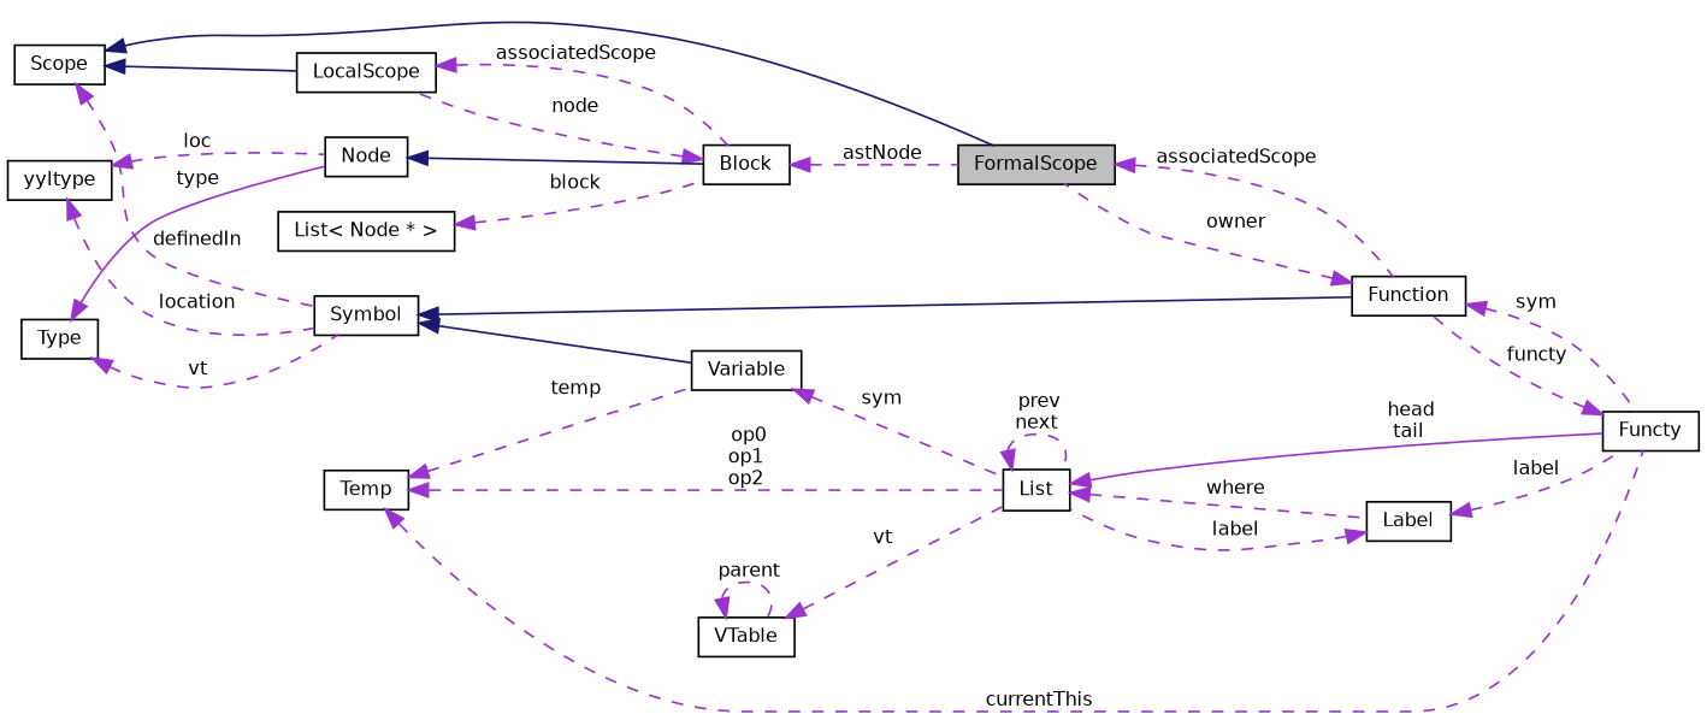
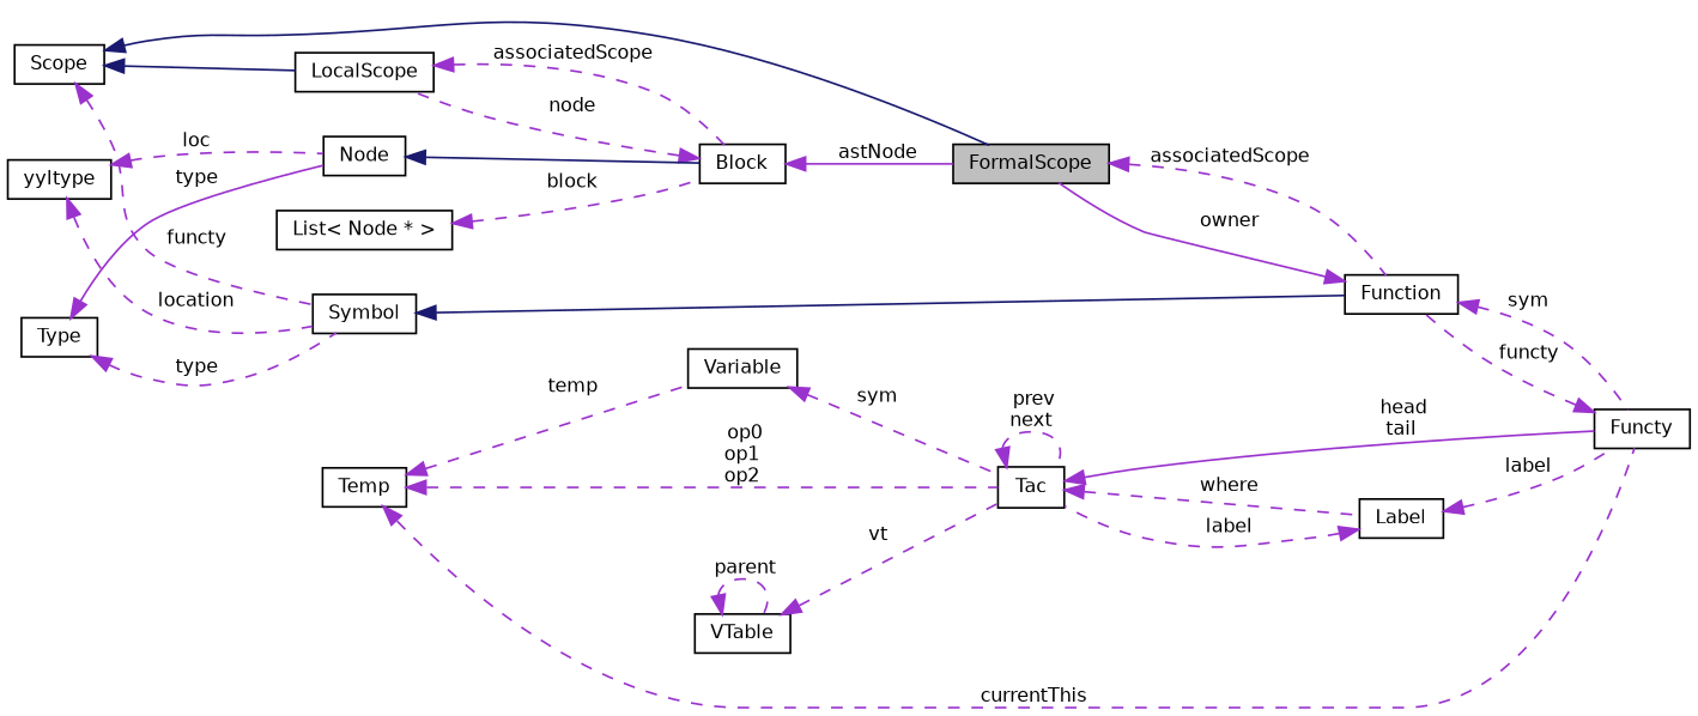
  digraph {
    rankdir=LR
    node [color=black fillcolor=white fontname=Helvetica fontsize=10 shape=record style=filled]
    edge [color=darkorchid3 dir=back fontname=Helvetica fontsize=10 labelfontname=Helvetica labelfontsize=10 style=dashed]
    n1 [fillcolor=grey75 fontcolor=black height=0.2 label=FormalScope width=0.4]
    n2 [height=0.2 label=Function width=0.4]
    n3 [height=0.2 label=Functy width=0.4]
    n4 [height=0.2 label=Scope width=0.4]
    n5 [height=0.2 label=LocalScope width=0.4]
    n6 [height=0.2 label=Symbol width=0.4]
    n7 [height=0.2 label=Block width=0.4]
    n8 [height=0.2 label=Variable width=0.4]
    n9 [height=0.2 label="Node" width=0.4]
    n10 [height=0.2 label=yyltype width=0.4]
    n11 [height=0.2 label=Type width=0.4]
    n12 [height=0.2 label="List\< Node * \>" width=0.4]
-   n13 [height=0.2 label=List width=0.4]
+   n13 [height=0.2 label=Tac width=0.4]
    n14 [height=0.2 label=Label width=0.4]
    n15 [height=0.2 label=Temp width=0.4]
    n16 [height=0.2 label=VTable width=0.4]
    n1 -> n2 [label=" associatedScope"]
-   n2 -> n1 [label=" owner"]
+   n2 -> n1 [label=" owner" style=solid]
    n2 -> n3 [label=" sym"]
    n3 -> n2 [label=" functy"]
    n4 -> n1 [color=midnightblue style=solid]
    n4 -> n5 [color=midnightblue style=solid]
-   n4 -> n6 [label=" definedIn"]
+   n4 -> n6 [label=" functy"]
    n5 -> n7 [label=" associatedScope"]
    n6 -> n2 [color=midnightblue style=solid]
-   n6 -> n8 [color=midnightblue style=solid]
-   n7 -> n1 [label=" astNode"]
+   n7 -> n1 [label=" astNode" style=solid]
    n7 -> n5 [label=" node"]
    n8 -> n13 [label=" sym"]
    n9 -> n7 [color=midnightblue style=solid]
    n10 -> n6 [label=" location"]
    n10 -> n9 [label=" loc"]
-   n11 -> n6 [label=" vt"]
+   n11 -> n6 [label=" type"]
    n11 -> n9 [label=" type" style=solid]
    n12 -> n7 [label=" block"]
    n13 -> n3 [label=" head\ntail" style=solid]
    n13 -> n13 [label=" prev\nnext"]
    n13 -> n14 [label=" where"]
    n14 -> n3 [label=" label"]
    n14 -> n13 [label=" label"]
    n15 -> n3 [label=" currentThis"]
    n15 -> n8 [label=" temp"]
    n15 -> n13 [label=" op0\nop1\nop2"]
    n16 -> n13 [label=" vt"]
    n16 -> n16 [label=" parent"]
  }
